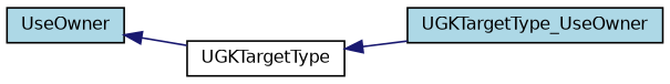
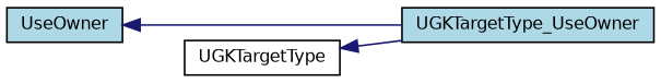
  digraph {
    rankdir=LR
    node [color=black fillcolor=lightblue fontname=Helvetica fontsize=10 shape=record style=filled]
    edge [color=midnightblue dir=back fontname=Helvetica fontsize=10 labelfontname=Helvetica labelfontsize=10 style=solid]
    n1 [fontcolor=black height=0.2 label=UGKTargetType_UseOwner width=0.4]
    n2 [fillcolor=white height=0.2 label=UGKTargetType width=0.4]
    n3 [height=0.2 label=UseOwner width=0.4]
    n2 -> n1
-   n3 -> n2
+   n3 -> n1
  }
